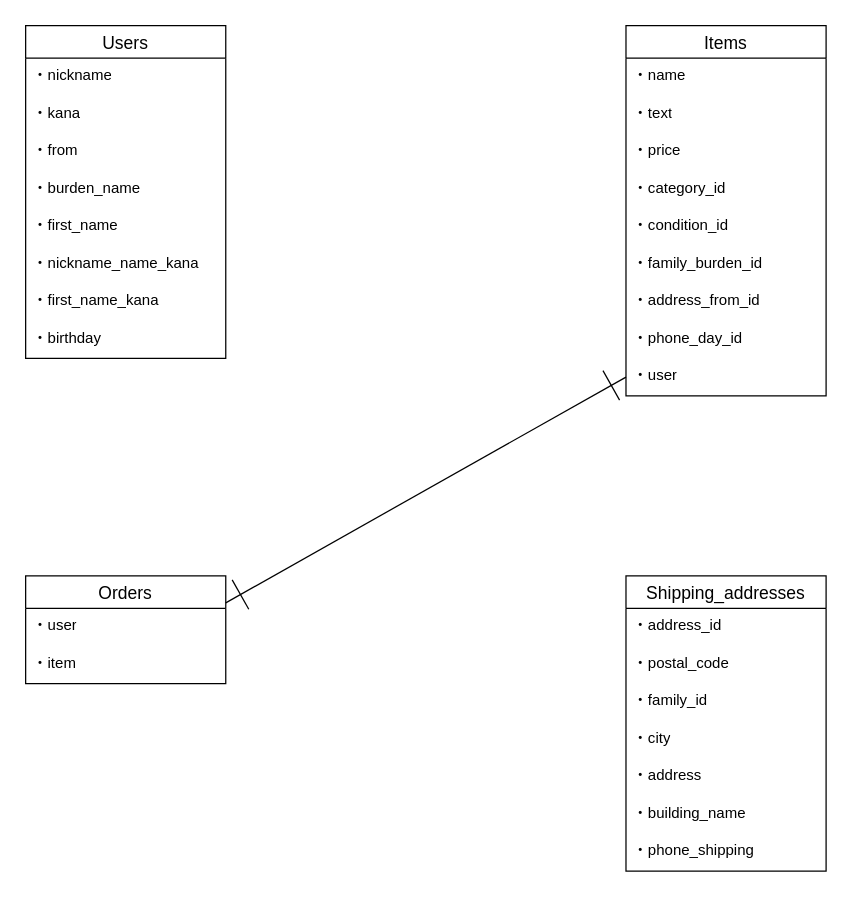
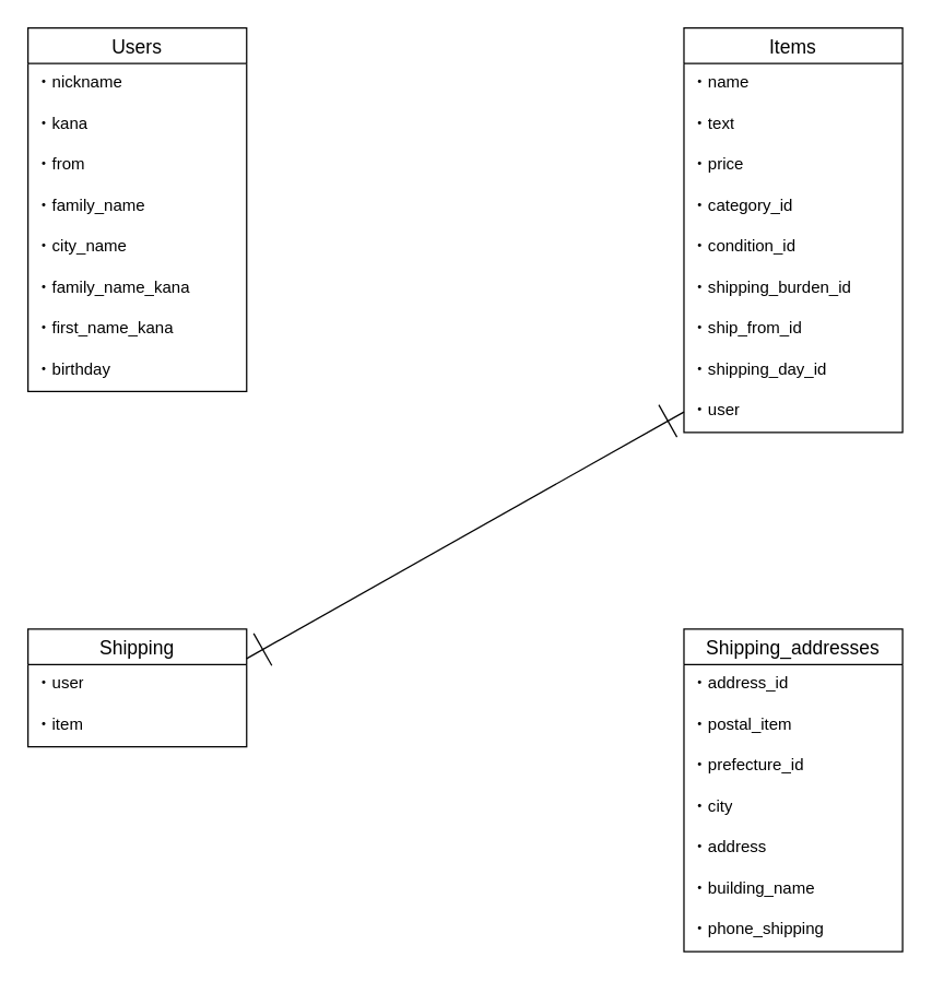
  <mxCell id="0" />
  <mxCell id="1" parent="0" />
  <mxCell id="2" value="Users" style="swimlane;fontStyle=0;childLayout=stackLayout;horizontal=1;startSize=26;horizontalStack=0;resizeParent=1;resizeParentMax=0;resizeLast=0;collapsible=1;marginBottom=0;align=center;fontSize=14;" vertex="1" parent="1"><mxGeometry x="20" y="20" width="160" height="266" as="geometry" /></mxCell>
  <mxCell id="3" value="・nickname" style="text;strokeColor=none;fillColor=none;spacingLeft=4;spacingRight=4;overflow=hidden;rotatable=0;points=[[0,0.5],[1,0.5]];portConstraint=eastwest;fontSize=12;whiteSpace=wrap;html=1;" vertex="1" parent="2"><mxGeometry y="26" width="160" height="30" as="geometry" /></mxCell>
  <mxCell id="4" value="・kana" style="text;strokeColor=none;fillColor=none;spacingLeft=4;spacingRight=4;overflow=hidden;rotatable=0;points=[[0,0.5],[1,0.5]];portConstraint=eastwest;fontSize=12;whiteSpace=wrap;html=1;" vertex="1" parent="2"><mxGeometry y="56" width="160" height="30" as="geometry" /></mxCell>
  <mxCell id="5" value="・from" style="text;strokeColor=none;fillColor=none;spacingLeft=4;spacingRight=4;overflow=hidden;rotatable=0;points=[[0,0.5],[1,0.5]];portConstraint=eastwest;fontSize=12;whiteSpace=wrap;html=1;" vertex="1" parent="2"><mxGeometry y="86" width="160" height="30" as="geometry" /></mxCell>
- <mxCell id="6" value="・burden_name" style="text;strokeColor=none;fillColor=none;spacingLeft=4;spacingRight=4;overflow=hidden;rotatable=0;points=[[0,0.5],[1,0.5]];portConstraint=eastwest;fontSize=12;whiteSpace=wrap;html=1;" vertex="1" parent="2"><mxGeometry y="116" width="160" height="30" as="geometry" /></mxCell>
- <mxCell id="7" value="・first_name" style="text;strokeColor=none;fillColor=none;spacingLeft=4;spacingRight=4;overflow=hidden;rotatable=0;points=[[0,0.5],[1,0.5]];portConstraint=eastwest;fontSize=12;whiteSpace=wrap;html=1;" vertex="1" parent="2"><mxGeometry y="146" width="160" height="30" as="geometry" /></mxCell>
- <mxCell id="8" value="・nickname_name_kana" style="text;strokeColor=none;fillColor=none;spacingLeft=4;spacingRight=4;overflow=hidden;rotatable=0;points=[[0,0.5],[1,0.5]];portConstraint=eastwest;fontSize=12;whiteSpace=wrap;html=1;" vertex="1" parent="2"><mxGeometry y="176" width="160" height="30" as="geometry" /></mxCell>
+ <mxCell id="6" value="・family_name" style="text;strokeColor=none;fillColor=none;spacingLeft=4;spacingRight=4;overflow=hidden;rotatable=0;points=[[0,0.5],[1,0.5]];portConstraint=eastwest;fontSize=12;whiteSpace=wrap;html=1;" vertex="1" parent="2"><mxGeometry y="116" width="160" height="30" as="geometry" /></mxCell>
+ <mxCell id="7" value="・city_name" style="text;strokeColor=none;fillColor=none;spacingLeft=4;spacingRight=4;overflow=hidden;rotatable=0;points=[[0,0.5],[1,0.5]];portConstraint=eastwest;fontSize=12;whiteSpace=wrap;html=1;" vertex="1" parent="2"><mxGeometry y="146" width="160" height="30" as="geometry" /></mxCell>
+ <mxCell id="8" value="・family_name_kana" style="text;strokeColor=none;fillColor=none;spacingLeft=4;spacingRight=4;overflow=hidden;rotatable=0;points=[[0,0.5],[1,0.5]];portConstraint=eastwest;fontSize=12;whiteSpace=wrap;html=1;" vertex="1" parent="2"><mxGeometry y="176" width="160" height="30" as="geometry" /></mxCell>
  <mxCell id="9" value="・first_name_kana" style="text;strokeColor=none;fillColor=none;spacingLeft=4;spacingRight=4;overflow=hidden;rotatable=0;points=[[0,0.5],[1,0.5]];portConstraint=eastwest;fontSize=12;whiteSpace=wrap;html=1;" vertex="1" parent="2"><mxGeometry y="206" width="160" height="30" as="geometry" /></mxCell>
  <mxCell id="10" value="・birthday" style="text;strokeColor=none;fillColor=none;spacingLeft=4;spacingRight=4;overflow=hidden;rotatable=0;points=[[0,0.5],[1,0.5]];portConstraint=eastwest;fontSize=12;whiteSpace=wrap;html=1;" vertex="1" parent="2"><mxGeometry y="236" width="160" height="30" as="geometry" /></mxCell>
  <mxCell id="11" value="Items" style="swimlane;fontStyle=0;childLayout=stackLayout;horizontal=1;startSize=26;horizontalStack=0;resizeParent=1;resizeParentMax=0;resizeLast=0;collapsible=1;marginBottom=0;align=center;fontSize=14;" vertex="1" parent="1"><mxGeometry x="500" y="20" width="160" height="296" as="geometry" /></mxCell>
  <mxCell id="12" value="・name" style="text;strokeColor=none;fillColor=none;spacingLeft=4;spacingRight=4;overflow=hidden;rotatable=0;points=[[0,0.5],[1,0.5]];portConstraint=eastwest;fontSize=12;whiteSpace=wrap;html=1;" vertex="1" parent="11"><mxGeometry y="26" width="160" height="30" as="geometry" /></mxCell>
  <mxCell id="13" value="・text" style="text;strokeColor=none;fillColor=none;spacingLeft=4;spacingRight=4;overflow=hidden;rotatable=0;points=[[0,0.5],[1,0.5]];portConstraint=eastwest;fontSize=12;whiteSpace=wrap;html=1;" vertex="1" parent="11"><mxGeometry y="56" width="160" height="30" as="geometry" /></mxCell>
  <mxCell id="14" value="・price" style="text;strokeColor=none;fillColor=none;spacingLeft=4;spacingRight=4;overflow=hidden;rotatable=0;points=[[0,0.5],[1,0.5]];portConstraint=eastwest;fontSize=12;whiteSpace=wrap;html=1;" vertex="1" parent="11"><mxGeometry y="86" width="160" height="30" as="geometry" /></mxCell>
  <mxCell id="15" value="・category_id" style="text;strokeColor=none;fillColor=none;spacingLeft=4;spacingRight=4;overflow=hidden;rotatable=0;points=[[0,0.5],[1,0.5]];portConstraint=eastwest;fontSize=12;whiteSpace=wrap;html=1;" vertex="1" parent="11"><mxGeometry y="116" width="160" height="30" as="geometry" /></mxCell>
  <mxCell id="16" value="・condition_id" style="text;strokeColor=none;fillColor=none;spacingLeft=4;spacingRight=4;overflow=hidden;rotatable=0;points=[[0,0.5],[1,0.5]];portConstraint=eastwest;fontSize=12;whiteSpace=wrap;html=1;" vertex="1" parent="11"><mxGeometry y="146" width="160" height="30" as="geometry" /></mxCell>
- <mxCell id="17" value="・family_burden_id" style="text;strokeColor=none;fillColor=none;spacingLeft=4;spacingRight=4;overflow=hidden;rotatable=0;points=[[0,0.5],[1,0.5]];portConstraint=eastwest;fontSize=12;whiteSpace=wrap;html=1;" vertex="1" parent="11"><mxGeometry y="176" width="160" height="30" as="geometry" /></mxCell>
- <mxCell id="18" value="・address_from_id" style="text;strokeColor=none;fillColor=none;spacingLeft=4;spacingRight=4;overflow=hidden;rotatable=0;points=[[0,0.5],[1,0.5]];portConstraint=eastwest;fontSize=12;whiteSpace=wrap;html=1;" vertex="1" parent="11"><mxGeometry y="206" width="160" height="30" as="geometry" /></mxCell>
- <mxCell id="19" value="・phone_day_id" style="text;strokeColor=none;fillColor=none;spacingLeft=4;spacingRight=4;overflow=hidden;rotatable=0;points=[[0,0.5],[1,0.5]];portConstraint=eastwest;fontSize=12;whiteSpace=wrap;html=1;" vertex="1" parent="11"><mxGeometry y="236" width="160" height="30" as="geometry" /></mxCell>
+ <mxCell id="17" value="・shipping_burden_id" style="text;strokeColor=none;fillColor=none;spacingLeft=4;spacingRight=4;overflow=hidden;rotatable=0;points=[[0,0.5],[1,0.5]];portConstraint=eastwest;fontSize=12;whiteSpace=wrap;html=1;" vertex="1" parent="11"><mxGeometry y="176" width="160" height="30" as="geometry" /></mxCell>
+ <mxCell id="18" value="・ship_from_id" style="text;strokeColor=none;fillColor=none;spacingLeft=4;spacingRight=4;overflow=hidden;rotatable=0;points=[[0,0.5],[1,0.5]];portConstraint=eastwest;fontSize=12;whiteSpace=wrap;html=1;" vertex="1" parent="11"><mxGeometry y="206" width="160" height="30" as="geometry" /></mxCell>
+ <mxCell id="19" value="・shipping_day_id" style="text;strokeColor=none;fillColor=none;spacingLeft=4;spacingRight=4;overflow=hidden;rotatable=0;points=[[0,0.5],[1,0.5]];portConstraint=eastwest;fontSize=12;whiteSpace=wrap;html=1;" vertex="1" parent="11"><mxGeometry y="236" width="160" height="30" as="geometry" /></mxCell>
  <mxCell id="20" value="・user" style="text;strokeColor=none;fillColor=none;spacingLeft=4;spacingRight=4;overflow=hidden;rotatable=0;points=[[0,0.5],[1,0.5]];portConstraint=eastwest;fontSize=12;whiteSpace=wrap;html=1;" vertex="1" parent="11"><mxGeometry y="266" width="160" height="30" as="geometry" /></mxCell>
- <mxCell id="21" value="Orders" style="swimlane;fontStyle=0;childLayout=stackLayout;horizontal=1;startSize=26;horizontalStack=0;resizeParent=1;resizeParentMax=0;resizeLast=0;collapsible=1;marginBottom=0;align=center;fontSize=14;" vertex="1" parent="1"><mxGeometry x="20" y="460" width="160" height="86" as="geometry" /></mxCell>
+ <mxCell id="21" value="Shipping" style="swimlane;fontStyle=0;childLayout=stackLayout;horizontal=1;startSize=26;horizontalStack=0;resizeParent=1;resizeParentMax=0;resizeLast=0;collapsible=1;marginBottom=0;align=center;fontSize=14;" vertex="1" parent="1"><mxGeometry x="20" y="460" width="160" height="86" as="geometry" /></mxCell>
  <mxCell id="22" value="・user" style="text;strokeColor=none;fillColor=none;spacingLeft=4;spacingRight=4;overflow=hidden;rotatable=0;points=[[0,0.5],[1,0.5]];portConstraint=eastwest;fontSize=12;whiteSpace=wrap;html=1;" vertex="1" parent="21"><mxGeometry y="26" width="160" height="30" as="geometry" /></mxCell>
  <mxCell id="23" value="・item" style="text;strokeColor=none;fillColor=none;spacingLeft=4;spacingRight=4;overflow=hidden;rotatable=0;points=[[0,0.5],[1,0.5]];portConstraint=eastwest;fontSize=12;whiteSpace=wrap;html=1;" vertex="1" parent="21"><mxGeometry y="56" width="160" height="30" as="geometry" /></mxCell>
  <mxCell id="24" value="Shipping_addresses" style="swimlane;fontStyle=0;childLayout=stackLayout;horizontal=1;startSize=26;horizontalStack=0;resizeParent=1;resizeParentMax=0;resizeLast=0;collapsible=1;marginBottom=0;align=center;fontSize=14;" vertex="1" parent="1"><mxGeometry x="500" y="460" width="160" height="236" as="geometry" /></mxCell>
  <mxCell id="25" value="・address_id" style="text;strokeColor=none;fillColor=none;spacingLeft=4;spacingRight=4;overflow=hidden;rotatable=0;points=[[0,0.5],[1,0.5]];portConstraint=eastwest;fontSize=12;whiteSpace=wrap;html=1;" vertex="1" parent="24"><mxGeometry y="26" width="160" height="30" as="geometry" /></mxCell>
- <mxCell id="26" value="・postal_code" style="text;strokeColor=none;fillColor=none;spacingLeft=4;spacingRight=4;overflow=hidden;rotatable=0;points=[[0,0.5],[1,0.5]];portConstraint=eastwest;fontSize=12;whiteSpace=wrap;html=1;" vertex="1" parent="24"><mxGeometry y="56" width="160" height="30" as="geometry" /></mxCell>
- <mxCell id="27" value="・family_id" style="text;strokeColor=none;fillColor=none;spacingLeft=4;spacingRight=4;overflow=hidden;rotatable=0;points=[[0,0.5],[1,0.5]];portConstraint=eastwest;fontSize=12;whiteSpace=wrap;html=1;" vertex="1" parent="24"><mxGeometry y="86" width="160" height="30" as="geometry" /></mxCell>
+ <mxCell id="26" value="・postal_item" style="text;strokeColor=none;fillColor=none;spacingLeft=4;spacingRight=4;overflow=hidden;rotatable=0;points=[[0,0.5],[1,0.5]];portConstraint=eastwest;fontSize=12;whiteSpace=wrap;html=1;" vertex="1" parent="24"><mxGeometry y="56" width="160" height="30" as="geometry" /></mxCell>
+ <mxCell id="27" value="・prefecture_id" style="text;strokeColor=none;fillColor=none;spacingLeft=4;spacingRight=4;overflow=hidden;rotatable=0;points=[[0,0.5],[1,0.5]];portConstraint=eastwest;fontSize=12;whiteSpace=wrap;html=1;" vertex="1" parent="24"><mxGeometry y="86" width="160" height="30" as="geometry" /></mxCell>
  <mxCell id="28" value="・city" style="text;strokeColor=none;fillColor=none;spacingLeft=4;spacingRight=4;overflow=hidden;rotatable=0;points=[[0,0.5],[1,0.5]];portConstraint=eastwest;fontSize=12;whiteSpace=wrap;html=1;" vertex="1" parent="24"><mxGeometry y="116" width="160" height="30" as="geometry" /></mxCell>
  <mxCell id="29" value="・address" style="text;strokeColor=none;fillColor=none;spacingLeft=4;spacingRight=4;overflow=hidden;rotatable=0;points=[[0,0.5],[1,0.5]];portConstraint=eastwest;fontSize=12;whiteSpace=wrap;html=1;" vertex="1" parent="24"><mxGeometry y="146" width="160" height="30" as="geometry" /></mxCell>
  <mxCell id="30" value="・building_name" style="text;strokeColor=none;fillColor=none;spacingLeft=4;spacingRight=4;overflow=hidden;rotatable=0;points=[[0,0.5],[1,0.5]];portConstraint=eastwest;fontSize=12;whiteSpace=wrap;html=1;" vertex="1" parent="24"><mxGeometry y="176" width="160" height="30" as="geometry" /></mxCell>
  <mxCell id="31" value="・phone_shipping" style="text;strokeColor=none;fillColor=none;spacingLeft=4;spacingRight=4;overflow=hidden;rotatable=0;points=[[0,0.5],[1,0.5]];portConstraint=eastwest;fontSize=12;whiteSpace=wrap;html=1;" vertex="1" parent="24"><mxGeometry y="206" width="160" height="30" as="geometry" /></mxCell>
  <mxCell id="32" style="edgeStyle=none;html=1;exitX=0;exitY=0.5;exitDx=0;exitDy=0;entryX=1;entryY=0.25;entryDx=0;entryDy=0;startArrow=ERone;startFill=0;endArrow=ERone;endFill=0;endSize=25;startSize=25;" edge="1" parent="1" source="20" target="21"><mxGeometry relative="1" as="geometry" /></mxCell>
